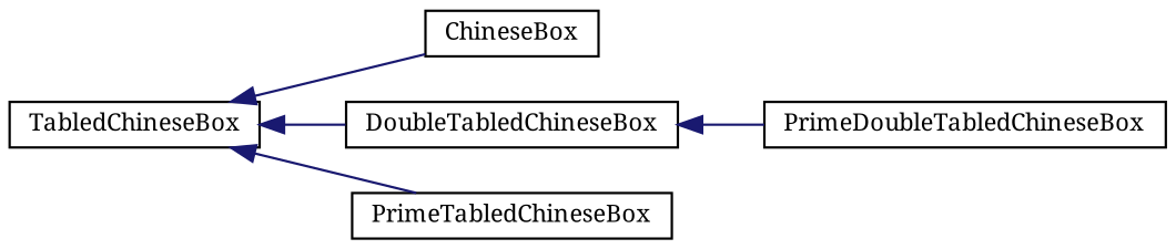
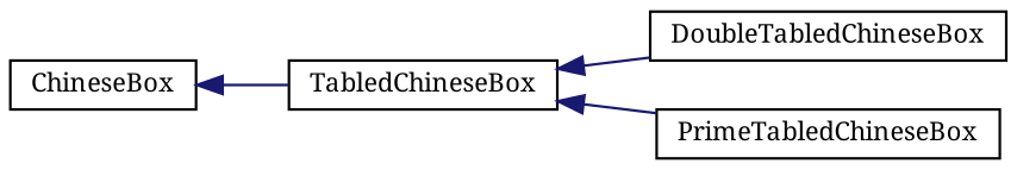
  digraph {
    fontname="Noto Serif"
    rankdir=LR
    node [color=black fillcolor=white fontname="Noto Serif" fontsize=10 shape=record style=filled]
    edge [color=midnightblue dir=back fontname="Noto Serif" fontsize=10 labelfontname=Helvetica labelfontsize=10 style=solid]
    n1 [height=0.2 label=ChineseBox width=0.4]
    n2 [height=0.2 label=TabledChineseBox width=0.4]
    n3 [height=0.2 label=DoubleTabledChineseBox width=0.4]
-   n4 [height=0.2 label=PrimeDoubleTabledChineseBox width=0.4]
    n5 [height=0.2 label=PrimeTabledChineseBox width=0.4]
-   n2 -> n1
+   n1 -> n2
    n2 -> n3
    n2 -> n5
-   n3 -> n4
  }
